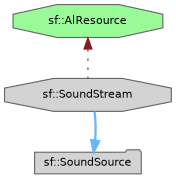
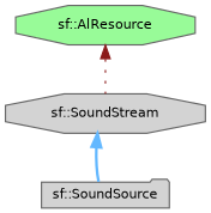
  digraph {
    node [color=gray40 fillcolor=lightgrey fontname=Helvetica fontsize=10 shape=octagon style=filled]
    edge [dir=back fontname=Helvetica fontsize=10 labelfontname=Helvetica labelfontsize=10]
    n1 [fontcolor=black height=0.2 label="sf::SoundStream" width=0.4]
    n2 [height=0.2 label="sf::SoundSource" shape=folder width=0.4]
    n3 [fillcolor=palegreen height=0.2 label="sf::AlResource" width=0.4]
-   n2 -> n1 [color=steelblue1 style=bold]
+   n1 -> n2 [color=steelblue1 style=bold]
    n3 -> n1 [color=firebrick4 style=dotted]
  }
